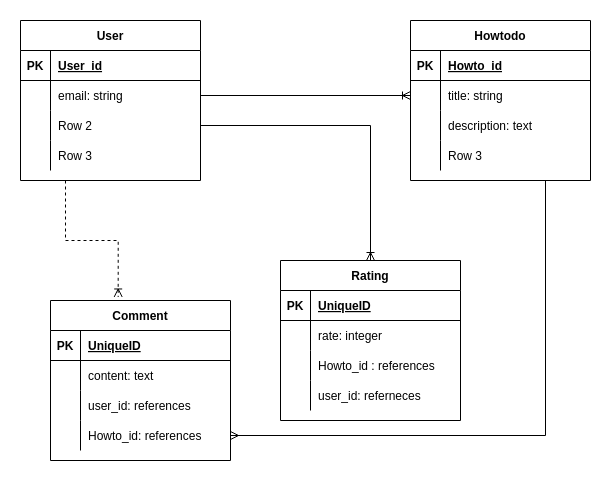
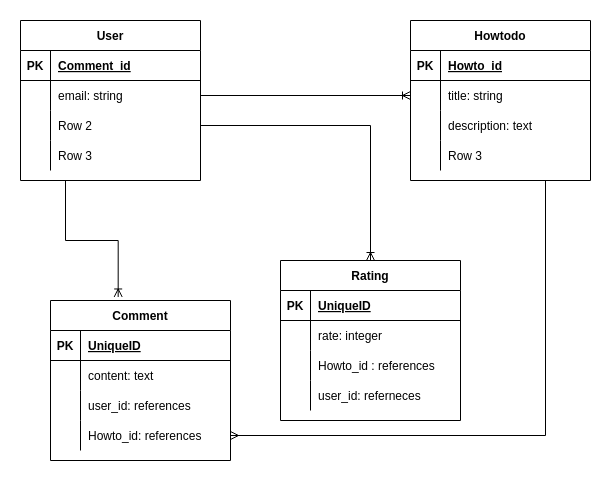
  <mxCell id="0" />
  <mxCell id="1" parent="0" />
- <mxCell id="2" style="edgeStyle=orthogonalEdgeStyle;rounded=0;orthogonalLoop=1;jettySize=auto;html=1;exitX=0.25;exitY=1;exitDx=0;exitDy=0;entryX=0.376;entryY=-0.022;entryDx=0;entryDy=0;entryPerimeter=0;endArrow=ERoneToMany;endFill=0;dashed=1;" edge="1" parent="1" source="3" target="30"><mxGeometry relative="1" as="geometry" /></mxCell>
+ <mxCell id="2" style="edgeStyle=orthogonalEdgeStyle;rounded=0;orthogonalLoop=1;jettySize=auto;html=1;exitX=0.25;exitY=1;exitDx=0;exitDy=0;entryX=0.376;entryY=-0.022;entryDx=0;entryDy=0;entryPerimeter=0;endArrow=ERoneToMany;endFill=0;" edge="1" parent="1" source="3" target="30"><mxGeometry relative="1" as="geometry" /></mxCell>
  <mxCell id="3" value="User" style="shape=table;startSize=30;container=1;collapsible=1;childLayout=tableLayout;fixedRows=1;rowLines=0;fontStyle=1;align=center;resizeLast=1;" vertex="1" parent="1"><mxGeometry x="20" y="20" width="180" height="160" as="geometry" /></mxCell>
  <mxCell id="4" value="" style="shape=partialRectangle;collapsible=0;dropTarget=0;pointerEvents=0;fillColor=none;top=0;left=0;bottom=1;right=0;points=[[0,0.5],[1,0.5]];portConstraint=eastwest;" vertex="1" parent="3"><mxGeometry y="30" width="180" height="30" as="geometry" /></mxCell>
  <mxCell id="5" value="PK" style="shape=partialRectangle;connectable=0;fillColor=none;top=0;left=0;bottom=0;right=0;fontStyle=1;overflow=hidden;" vertex="1" parent="4"><mxGeometry width="30" height="30" as="geometry" /></mxCell>
- <mxCell id="6" value="User_id" style="shape=partialRectangle;connectable=0;fillColor=none;top=0;left=0;bottom=0;right=0;align=left;spacingLeft=6;fontStyle=5;overflow=hidden;" vertex="1" parent="4"><mxGeometry x="30" width="150" height="30" as="geometry" /></mxCell>
+ <mxCell id="6" value="Comment_id" style="shape=partialRectangle;connectable=0;fillColor=none;top=0;left=0;bottom=0;right=0;align=left;spacingLeft=6;fontStyle=5;overflow=hidden;" vertex="1" parent="4"><mxGeometry x="30" width="150" height="30" as="geometry" /></mxCell>
  <mxCell id="7" value="" style="shape=partialRectangle;collapsible=0;dropTarget=0;pointerEvents=0;fillColor=none;top=0;left=0;bottom=0;right=0;points=[[0,0.5],[1,0.5]];portConstraint=eastwest;" vertex="1" parent="3"><mxGeometry y="60" width="180" height="30" as="geometry" /></mxCell>
  <mxCell id="8" value="" style="shape=partialRectangle;connectable=0;fillColor=none;top=0;left=0;bottom=0;right=0;editable=1;overflow=hidden;" vertex="1" parent="7"><mxGeometry width="30" height="30" as="geometry" /></mxCell>
  <mxCell id="9" value="email: string" style="shape=partialRectangle;connectable=0;fillColor=none;top=0;left=0;bottom=0;right=0;align=left;spacingLeft=6;overflow=hidden;" vertex="1" parent="7"><mxGeometry x="30" width="150" height="30" as="geometry" /></mxCell>
  <mxCell id="10" value="" style="shape=partialRectangle;collapsible=0;dropTarget=0;pointerEvents=0;fillColor=none;top=0;left=0;bottom=0;right=0;points=[[0,0.5],[1,0.5]];portConstraint=eastwest;" vertex="1" parent="3"><mxGeometry y="90" width="180" height="30" as="geometry" /></mxCell>
  <mxCell id="11" value="" style="shape=partialRectangle;connectable=0;fillColor=none;top=0;left=0;bottom=0;right=0;editable=1;overflow=hidden;" vertex="1" parent="10"><mxGeometry width="30" height="30" as="geometry" /></mxCell>
  <mxCell id="12" value="Row 2" style="shape=partialRectangle;connectable=0;fillColor=none;top=0;left=0;bottom=0;right=0;align=left;spacingLeft=6;overflow=hidden;" vertex="1" parent="10"><mxGeometry x="30" width="150" height="30" as="geometry" /></mxCell>
  <mxCell id="13" value="" style="shape=partialRectangle;collapsible=0;dropTarget=0;pointerEvents=0;fillColor=none;top=0;left=0;bottom=0;right=0;points=[[0,0.5],[1,0.5]];portConstraint=eastwest;" vertex="1" parent="3"><mxGeometry y="120" width="180" height="30" as="geometry" /></mxCell>
  <mxCell id="14" value="" style="shape=partialRectangle;connectable=0;fillColor=none;top=0;left=0;bottom=0;right=0;editable=1;overflow=hidden;" vertex="1" parent="13"><mxGeometry width="30" height="30" as="geometry" /></mxCell>
  <mxCell id="15" value="Row 3" style="shape=partialRectangle;connectable=0;fillColor=none;top=0;left=0;bottom=0;right=0;align=left;spacingLeft=6;overflow=hidden;" vertex="1" parent="13"><mxGeometry x="30" width="150" height="30" as="geometry" /></mxCell>
  <mxCell id="16" style="edgeStyle=orthogonalEdgeStyle;rounded=0;orthogonalLoop=1;jettySize=auto;html=1;exitX=0.75;exitY=1;exitDx=0;exitDy=0;endArrow=ERmany;endFill=0;" edge="1" parent="1" source="17" target="40"><mxGeometry relative="1" as="geometry" /></mxCell>
  <mxCell id="17" value="Howtodo" style="shape=table;startSize=30;container=1;collapsible=1;childLayout=tableLayout;fixedRows=1;rowLines=0;fontStyle=1;align=center;resizeLast=1;" vertex="1" parent="1"><mxGeometry x="410" y="20" width="180" height="160" as="geometry" /></mxCell>
  <mxCell id="18" value="" style="shape=partialRectangle;collapsible=0;dropTarget=0;pointerEvents=0;fillColor=none;top=0;left=0;bottom=1;right=0;points=[[0,0.5],[1,0.5]];portConstraint=eastwest;" vertex="1" parent="17"><mxGeometry y="30" width="180" height="30" as="geometry" /></mxCell>
  <mxCell id="19" value="PK" style="shape=partialRectangle;connectable=0;fillColor=none;top=0;left=0;bottom=0;right=0;fontStyle=1;overflow=hidden;" vertex="1" parent="18"><mxGeometry width="30" height="30" as="geometry" /></mxCell>
  <mxCell id="20" value="Howto_id" style="shape=partialRectangle;connectable=0;fillColor=none;top=0;left=0;bottom=0;right=0;align=left;spacingLeft=6;fontStyle=5;overflow=hidden;" vertex="1" parent="18"><mxGeometry x="30" width="150" height="30" as="geometry" /></mxCell>
  <mxCell id="21" value="" style="shape=partialRectangle;collapsible=0;dropTarget=0;pointerEvents=0;fillColor=none;top=0;left=0;bottom=0;right=0;points=[[0,0.5],[1,0.5]];portConstraint=eastwest;" vertex="1" parent="17"><mxGeometry y="60" width="180" height="30" as="geometry" /></mxCell>
  <mxCell id="22" value="" style="shape=partialRectangle;connectable=0;fillColor=none;top=0;left=0;bottom=0;right=0;editable=1;overflow=hidden;" vertex="1" parent="21"><mxGeometry width="30" height="30" as="geometry" /></mxCell>
  <mxCell id="23" value="title: string" style="shape=partialRectangle;connectable=0;fillColor=none;top=0;left=0;bottom=0;right=0;align=left;spacingLeft=6;overflow=hidden;" vertex="1" parent="21"><mxGeometry x="30" width="150" height="30" as="geometry" /></mxCell>
  <mxCell id="24" value="" style="shape=partialRectangle;collapsible=0;dropTarget=0;pointerEvents=0;fillColor=none;top=0;left=0;bottom=0;right=0;points=[[0,0.5],[1,0.5]];portConstraint=eastwest;" vertex="1" parent="17"><mxGeometry y="90" width="180" height="30" as="geometry" /></mxCell>
  <mxCell id="25" value="" style="shape=partialRectangle;connectable=0;fillColor=none;top=0;left=0;bottom=0;right=0;editable=1;overflow=hidden;" vertex="1" parent="24"><mxGeometry width="30" height="30" as="geometry" /></mxCell>
  <mxCell id="26" value="description: text" style="shape=partialRectangle;connectable=0;fillColor=none;top=0;left=0;bottom=0;right=0;align=left;spacingLeft=6;overflow=hidden;" vertex="1" parent="24"><mxGeometry x="30" width="150" height="30" as="geometry" /></mxCell>
  <mxCell id="27" value="" style="shape=partialRectangle;collapsible=0;dropTarget=0;pointerEvents=0;fillColor=none;top=0;left=0;bottom=0;right=0;points=[[0,0.5],[1,0.5]];portConstraint=eastwest;" vertex="1" parent="17"><mxGeometry y="120" width="180" height="30" as="geometry" /></mxCell>
  <mxCell id="28" value="" style="shape=partialRectangle;connectable=0;fillColor=none;top=0;left=0;bottom=0;right=0;editable=1;overflow=hidden;" vertex="1" parent="27"><mxGeometry width="30" height="30" as="geometry" /></mxCell>
  <mxCell id="29" value="Row 3" style="shape=partialRectangle;connectable=0;fillColor=none;top=0;left=0;bottom=0;right=0;align=left;spacingLeft=6;overflow=hidden;" vertex="1" parent="27"><mxGeometry x="30" width="150" height="30" as="geometry" /></mxCell>
  <mxCell id="30" value="Comment" style="shape=table;startSize=30;container=1;collapsible=1;childLayout=tableLayout;fixedRows=1;rowLines=0;fontStyle=1;align=center;resizeLast=1;" vertex="1" parent="1"><mxGeometry x="50" y="300" width="180" height="160" as="geometry" /></mxCell>
  <mxCell id="31" value="" style="shape=partialRectangle;collapsible=0;dropTarget=0;pointerEvents=0;fillColor=none;top=0;left=0;bottom=1;right=0;points=[[0,0.5],[1,0.5]];portConstraint=eastwest;" vertex="1" parent="30"><mxGeometry y="30" width="180" height="30" as="geometry" /></mxCell>
  <mxCell id="32" value="PK" style="shape=partialRectangle;connectable=0;fillColor=none;top=0;left=0;bottom=0;right=0;fontStyle=1;overflow=hidden;" vertex="1" parent="31"><mxGeometry width="30" height="30" as="geometry" /></mxCell>
  <mxCell id="33" value="UniqueID" style="shape=partialRectangle;connectable=0;fillColor=none;top=0;left=0;bottom=0;right=0;align=left;spacingLeft=6;fontStyle=5;overflow=hidden;" vertex="1" parent="31"><mxGeometry x="30" width="150" height="30" as="geometry" /></mxCell>
  <mxCell id="34" value="" style="shape=partialRectangle;collapsible=0;dropTarget=0;pointerEvents=0;fillColor=none;top=0;left=0;bottom=0;right=0;points=[[0,0.5],[1,0.5]];portConstraint=eastwest;" vertex="1" parent="30"><mxGeometry y="60" width="180" height="30" as="geometry" /></mxCell>
  <mxCell id="35" value="" style="shape=partialRectangle;connectable=0;fillColor=none;top=0;left=0;bottom=0;right=0;editable=1;overflow=hidden;" vertex="1" parent="34"><mxGeometry width="30" height="30" as="geometry" /></mxCell>
  <mxCell id="36" value="content: text" style="shape=partialRectangle;connectable=0;fillColor=none;top=0;left=0;bottom=0;right=0;align=left;spacingLeft=6;overflow=hidden;" vertex="1" parent="34"><mxGeometry x="30" width="150" height="30" as="geometry" /></mxCell>
  <mxCell id="37" value="" style="shape=partialRectangle;collapsible=0;dropTarget=0;pointerEvents=0;fillColor=none;top=0;left=0;bottom=0;right=0;points=[[0,0.5],[1,0.5]];portConstraint=eastwest;" vertex="1" parent="30"><mxGeometry y="90" width="180" height="30" as="geometry" /></mxCell>
  <mxCell id="38" value="" style="shape=partialRectangle;connectable=0;fillColor=none;top=0;left=0;bottom=0;right=0;editable=1;overflow=hidden;" vertex="1" parent="37"><mxGeometry width="30" height="30" as="geometry" /></mxCell>
  <mxCell id="39" value="user_id: references" style="shape=partialRectangle;connectable=0;fillColor=none;top=0;left=0;bottom=0;right=0;align=left;spacingLeft=6;overflow=hidden;" vertex="1" parent="37"><mxGeometry x="30" width="150" height="30" as="geometry" /></mxCell>
  <mxCell id="40" value="" style="shape=partialRectangle;collapsible=0;dropTarget=0;pointerEvents=0;fillColor=none;top=0;left=0;bottom=0;right=0;points=[[0,0.5],[1,0.5]];portConstraint=eastwest;" vertex="1" parent="30"><mxGeometry y="120" width="180" height="30" as="geometry" /></mxCell>
  <mxCell id="41" value="" style="shape=partialRectangle;connectable=0;fillColor=none;top=0;left=0;bottom=0;right=0;editable=1;overflow=hidden;" vertex="1" parent="40"><mxGeometry width="30" height="30" as="geometry" /></mxCell>
  <mxCell id="42" value="Howto_id: references" style="shape=partialRectangle;connectable=0;fillColor=none;top=0;left=0;bottom=0;right=0;align=left;spacingLeft=6;overflow=hidden;" vertex="1" parent="40"><mxGeometry x="30" width="150" height="30" as="geometry" /></mxCell>
  <mxCell id="43" value="Rating" style="shape=table;startSize=30;container=1;collapsible=1;childLayout=tableLayout;fixedRows=1;rowLines=0;fontStyle=1;align=center;resizeLast=1;" vertex="1" parent="1"><mxGeometry x="280" y="260" width="180" height="160" as="geometry" /></mxCell>
  <mxCell id="44" value="" style="shape=partialRectangle;collapsible=0;dropTarget=0;pointerEvents=0;fillColor=none;top=0;left=0;bottom=1;right=0;points=[[0,0.5],[1,0.5]];portConstraint=eastwest;" vertex="1" parent="43"><mxGeometry y="30" width="180" height="30" as="geometry" /></mxCell>
  <mxCell id="45" value="PK" style="shape=partialRectangle;connectable=0;fillColor=none;top=0;left=0;bottom=0;right=0;fontStyle=1;overflow=hidden;" vertex="1" parent="44"><mxGeometry width="30" height="30" as="geometry" /></mxCell>
  <mxCell id="46" value="UniqueID" style="shape=partialRectangle;connectable=0;fillColor=none;top=0;left=0;bottom=0;right=0;align=left;spacingLeft=6;fontStyle=5;overflow=hidden;" vertex="1" parent="44"><mxGeometry x="30" width="150" height="30" as="geometry" /></mxCell>
  <mxCell id="47" value="" style="shape=partialRectangle;collapsible=0;dropTarget=0;pointerEvents=0;fillColor=none;top=0;left=0;bottom=0;right=0;points=[[0,0.5],[1,0.5]];portConstraint=eastwest;" vertex="1" parent="43"><mxGeometry y="60" width="180" height="30" as="geometry" /></mxCell>
  <mxCell id="48" value="" style="shape=partialRectangle;connectable=0;fillColor=none;top=0;left=0;bottom=0;right=0;editable=1;overflow=hidden;" vertex="1" parent="47"><mxGeometry width="30" height="30" as="geometry" /></mxCell>
  <mxCell id="49" value="rate: integer" style="shape=partialRectangle;connectable=0;fillColor=none;top=0;left=0;bottom=0;right=0;align=left;spacingLeft=6;overflow=hidden;" vertex="1" parent="47"><mxGeometry x="30" width="150" height="30" as="geometry" /></mxCell>
  <mxCell id="50" value="" style="shape=partialRectangle;collapsible=0;dropTarget=0;pointerEvents=0;fillColor=none;top=0;left=0;bottom=0;right=0;points=[[0,0.5],[1,0.5]];portConstraint=eastwest;" vertex="1" parent="43"><mxGeometry y="90" width="180" height="30" as="geometry" /></mxCell>
  <mxCell id="51" value="" style="shape=partialRectangle;connectable=0;fillColor=none;top=0;left=0;bottom=0;right=0;editable=1;overflow=hidden;" vertex="1" parent="50"><mxGeometry width="30" height="30" as="geometry" /></mxCell>
  <mxCell id="52" value="Howto_id : references" style="shape=partialRectangle;connectable=0;fillColor=none;top=0;left=0;bottom=0;right=0;align=left;spacingLeft=6;overflow=hidden;" vertex="1" parent="50"><mxGeometry x="30" width="150" height="30" as="geometry" /></mxCell>
  <mxCell id="53" value="" style="shape=partialRectangle;collapsible=0;dropTarget=0;pointerEvents=0;fillColor=none;top=0;left=0;bottom=0;right=0;points=[[0,0.5],[1,0.5]];portConstraint=eastwest;" vertex="1" parent="43"><mxGeometry y="120" width="180" height="30" as="geometry" /></mxCell>
  <mxCell id="54" value="" style="shape=partialRectangle;connectable=0;fillColor=none;top=0;left=0;bottom=0;right=0;editable=1;overflow=hidden;" vertex="1" parent="53"><mxGeometry width="30" height="30" as="geometry" /></mxCell>
  <mxCell id="55" value="user_id: referneces" style="shape=partialRectangle;connectable=0;fillColor=none;top=0;left=0;bottom=0;right=0;align=left;spacingLeft=6;overflow=hidden;" vertex="1" parent="53"><mxGeometry x="30" width="150" height="30" as="geometry" /></mxCell>
  <mxCell id="56" style="edgeStyle=orthogonalEdgeStyle;rounded=0;orthogonalLoop=1;jettySize=auto;html=1;exitX=1;exitY=0.5;exitDx=0;exitDy=0;endArrow=ERoneToMany;endFill=0;" edge="1" parent="1" source="7" target="21"><mxGeometry relative="1" as="geometry" /></mxCell>
  <mxCell id="57" style="edgeStyle=orthogonalEdgeStyle;rounded=0;orthogonalLoop=1;jettySize=auto;html=1;exitX=1;exitY=0.5;exitDx=0;exitDy=0;endArrow=ERoneToMany;endFill=0;" edge="1" parent="1" source="10" target="43"><mxGeometry relative="1" as="geometry" /></mxCell>
